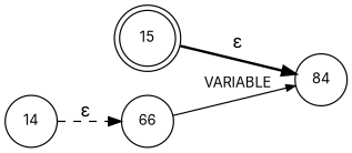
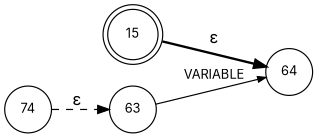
  digraph {
    fontname=Inter
    rankdir=LR
    node [fixedsize=true fontname=Inter fontsize=11 shape=circle peripheries=1]
    edge [fontname=Inter]
    n1 [label=15 shape=doublecircle width=.6 peripheries=""]
-   n2 [label=84 width=.55]
-   n3 [label=14 width=.55]
-   n4 [label=66 width=.55]
+   n2 [label=64 width=.55]
+   n3 [label=74 width=.55]
+   n4 [label=63 width=.55]
    n1 -> n2 [label="&epsilon;" style=bold]
    n3 -> n4 [label="&epsilon;" style=dashed]
    n4 -> n2 [arrowhead=normal arrowsize=.7 fontsize=11 label=VARIABLE style=solid]
  }
